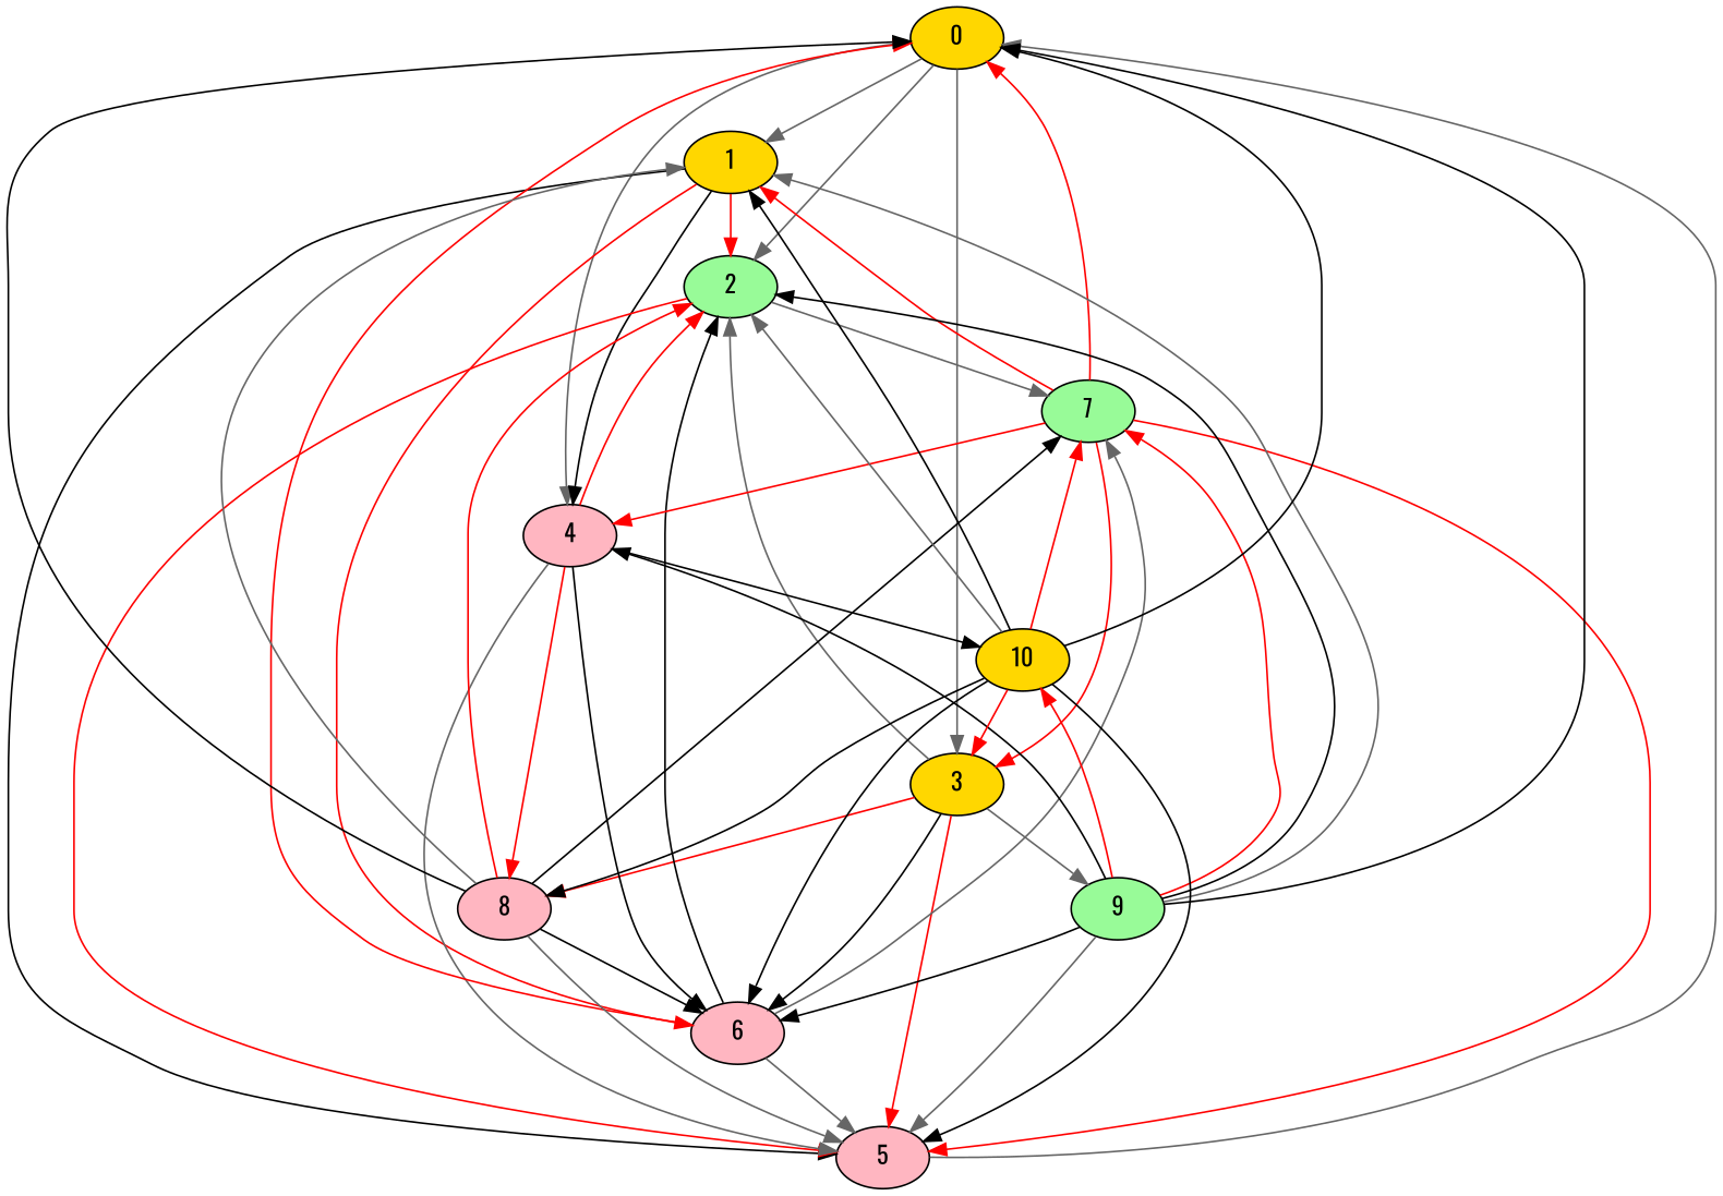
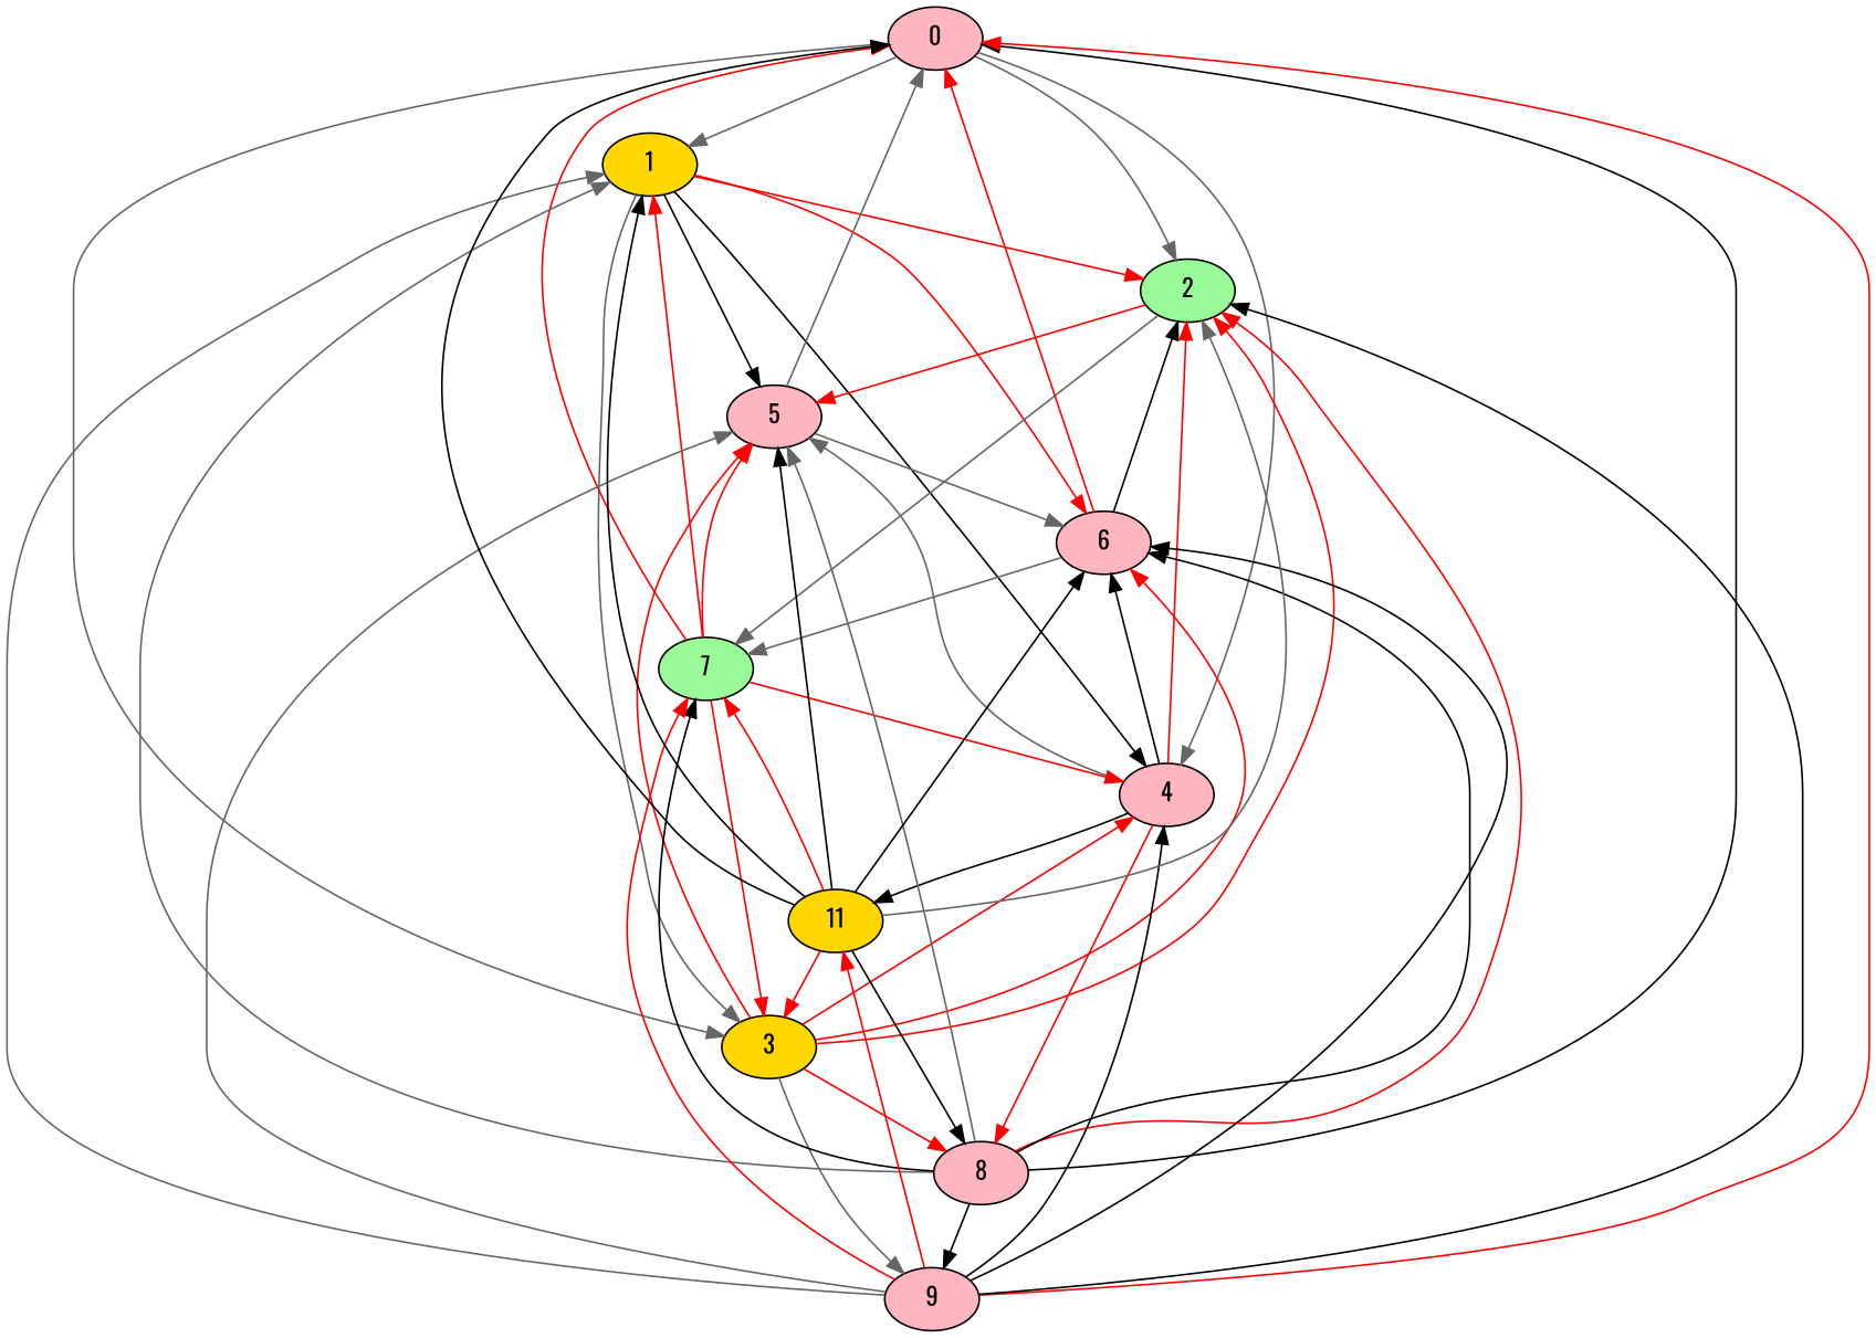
  digraph {
    fontname=Oswald
    node [fillcolor=gold fontname=Oswald style=filled]
    edge [color=red fontname=Oswald]
-   0
+   0 [fillcolor=lightpink]
    1
    2 [fillcolor=palegreen]
    3
    4 [fillcolor=lightpink]
    5 [fillcolor=lightpink]
    6 [fillcolor=lightpink]
    7 [fillcolor=palegreen]
    8 [fillcolor=lightpink]
-   9 [fillcolor=palegreen]
-   10
+   9 [fillcolor=lightpink]
+   10 [label=11]
    0 -> 1 [color=gray40]
    0 -> 2 [color=gray40]
    0 -> 3 [color=gray40]
    0 -> 4 [color=gray40]
    1 -> 2
+   1 -> 3 [color=gray40]
    1 -> 4 [color=black]
    1 -> 5 [color=black]
    1 -> 6
    2 -> 5
    2 -> 7 [color=gray40]
-   3 -> 2 [color=gray40]
+   3 -> 2
+   3 -> 4
    3 -> 5
-   3 -> 6 [color=black]
+   3 -> 6
    3 -> 8
    3 -> 9 [color=gray40]
    4 -> 2
    4 -> 5 [color=gray40]
    4 -> 6 [color=black]
    4 -> 8
    4 -> 10 [color=black]
    5 -> 0 [color=gray40]
-   6 -> 5 [color=gray40]
+   5 -> 6 [color=gray40]
    6 -> 0
    6 -> 2 [color=black]
    6 -> 7 [color=gray40]
    7 -> 0
    7 -> 1
    7 -> 3
    7 -> 4
    7 -> 5
    8 -> 0 [color=black]
    8 -> 1 [color=gray40]
    8 -> 2
    8 -> 5 [color=gray40]
    8 -> 6 [color=black]
    8 -> 7 [color=black]
-   9 -> 0 [color=black]
+   8 -> 9 [color=black]
+   9 -> 0
    9 -> 1 [color=gray40]
    9 -> 2 [color=black]
    9 -> 4 [color=black]
    9 -> 5 [color=gray40]
    9 -> 6 [color=black]
    9 -> 7
    9 -> 10
    10 -> 0 [color=black]
    10 -> 1 [color=black]
    10 -> 2 [color=gray40]
    10 -> 3
    10 -> 5 [color=black]
    10 -> 6 [color=black]
    10 -> 7
    10 -> 8 [color=black]
  }
